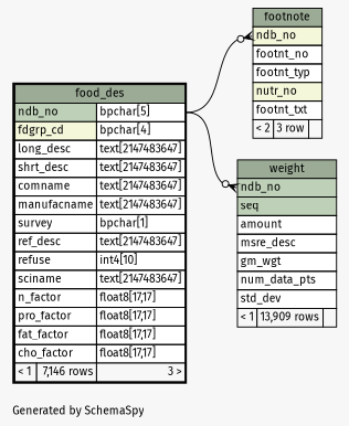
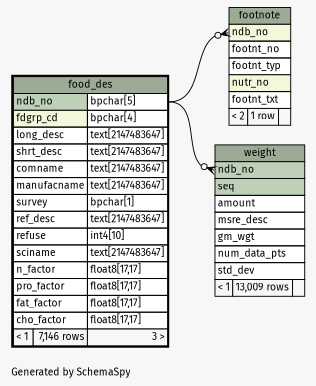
  digraph {
    bgcolor="#f7f7f7"
    fontname="Fira Sans"
    fontsize=11
    label="\nGenerated by SchemaSpy"
    labeljust=l
    nodesep=0.18
    rankdir=RL
    ranksep=0.46
    node [fontname="Fira Sans" fontsize=11 shape=plaintext]
    edge [arrowhead=none arrowsize=0.8 arrowtail=crowodot dir=back fontname="Fira Sans" headport="ndb_no.type:e" tailport="ndb_no:w"]
    n1 [label=<     <TABLE BORDER="2" CELLBORDER="1" CELLSPACING="0" BGCOLOR="#ffffff">       <TR><TD COLSPAN="3" BGCOLOR="#9bab96" ALIGN="CENTER">food_des</TD></TR>       <TR><TD PORT="ndb_no" COLSPAN="2" BGCOLOR="#bed1b8" ALIGN="LEFT">ndb_no</TD><TD PORT="ndb_no.type" ALIGN="LEFT">bpchar[5]</TD></TR>       <TR><TD PORT="fdgrp_cd" COLSPAN="2" BGCOLOR="#f4f7da" ALIGN="LEFT">fdgrp_cd</TD><TD PORT="fdgrp_cd.type" ALIGN="LEFT">bpchar[4]</TD></TR>       <TR><TD PORT="long_desc" COLSPAN="2" ALIGN="LEFT">long_desc</TD><TD PORT="long_desc.type" ALIGN="LEFT">text[2147483647]</TD></TR>       <TR><TD PORT="shrt_desc" COLSPAN="2" ALIGN="LEFT">shrt_desc</TD><TD PORT="shrt_desc.type" ALIGN="LEFT">text[2147483647]</TD></TR>       <TR><TD PORT="comname" COLSPAN="2" ALIGN="LEFT">comname</TD><TD PORT="comname.type" ALIGN="LEFT">text[2147483647]</TD></TR>       <TR><TD PORT="manufacname" COLSPAN="2" ALIGN="LEFT">manufacname</TD><TD PORT="manufacname.type" ALIGN="LEFT">text[2147483647]</TD></TR>       <TR><TD PORT="survey" COLSPAN="2" ALIGN="LEFT">survey</TD><TD PORT="survey.type" ALIGN="LEFT">bpchar[1]</TD></TR>       <TR><TD PORT="ref_desc" COLSPAN="2" ALIGN="LEFT">ref_desc</TD><TD PORT="ref_desc.type" ALIGN="LEFT">text[2147483647]</TD></TR>       <TR><TD PORT="refuse" COLSPAN="2" ALIGN="LEFT">refuse</TD><TD PORT="refuse.type" ALIGN="LEFT">int4[10]</TD></TR>       <TR><TD PORT="sciname" COLSPAN="2" ALIGN="LEFT">sciname</TD><TD PORT="sciname.type" ALIGN="LEFT">text[2147483647]</TD></TR>       <TR><TD PORT="n_factor" COLSPAN="2" ALIGN="LEFT">n_factor</TD><TD PORT="n_factor.type" ALIGN="LEFT">float8[17,17]</TD></TR>       <TR><TD PORT="pro_factor" COLSPAN="2" ALIGN="LEFT">pro_factor</TD><TD PORT="pro_factor.type" ALIGN="LEFT">float8[17,17]</TD></TR>       <TR><TD PORT="fat_factor" COLSPAN="2" ALIGN="LEFT">fat_factor</TD><TD PORT="fat_factor.type" ALIGN="LEFT">float8[17,17]</TD></TR>       <TR><TD PORT="cho_factor" COLSPAN="2" ALIGN="LEFT">cho_factor</TD><TD PORT="cho_factor.type" ALIGN="LEFT">float8[17,17]</TD></TR>       <TR><TD ALIGN="LEFT" BGCOLOR="#f7f7f7">&lt; 1</TD><TD ALIGN="RIGHT" BGCOLOR="#f7f7f7">7,146 rows</TD><TD ALIGN="RIGHT" BGCOLOR="#f7f7f7">3 &gt;</TD></TR>     </TABLE>>]
-   n2 [label=<     <TABLE BORDER="0" CELLBORDER="1" CELLSPACING="0" BGCOLOR="#ffffff">       <TR><TD COLSPAN="3" BGCOLOR="#9bab96" ALIGN="CENTER">footnote</TD></TR>       <TR><TD PORT="ndb_no" COLSPAN="3" BGCOLOR="#f4f7da" ALIGN="LEFT">ndb_no</TD></TR>       <TR><TD PORT="footnt_no" COLSPAN="3" ALIGN="LEFT">footnt_no</TD></TR>       <TR><TD PORT="footnt_typ" COLSPAN="3" ALIGN="LEFT">footnt_typ</TD></TR>       <TR><TD PORT="nutr_no" COLSPAN="3" BGCOLOR="#f4f7da" ALIGN="LEFT">nutr_no</TD></TR>       <TR><TD PORT="footnt_txt" COLSPAN="3" ALIGN="LEFT">footnt_txt</TD></TR>       <TR><TD ALIGN="LEFT" BGCOLOR="#f7f7f7">&lt; 2</TD><TD ALIGN="RIGHT" BGCOLOR="#f7f7f7">3 row</TD><TD ALIGN="RIGHT" BGCOLOR="#f7f7f7">  </TD></TR>     </TABLE>>]
-   n3 [label=<     <TABLE BORDER="0" CELLBORDER="1" CELLSPACING="0" BGCOLOR="#ffffff">       <TR><TD COLSPAN="3" BGCOLOR="#9bab96" ALIGN="CENTER">weight</TD></TR>       <TR><TD PORT="ndb_no" COLSPAN="3" BGCOLOR="#bed1b8" ALIGN="LEFT">ndb_no</TD></TR>       <TR><TD PORT="seq" COLSPAN="3" BGCOLOR="#bed1b8" ALIGN="LEFT">seq</TD></TR>       <TR><TD PORT="amount" COLSPAN="3" ALIGN="LEFT">amount</TD></TR>       <TR><TD PORT="msre_desc" COLSPAN="3" ALIGN="LEFT">msre_desc</TD></TR>       <TR><TD PORT="gm_wgt" COLSPAN="3" ALIGN="LEFT">gm_wgt</TD></TR>       <TR><TD PORT="num_data_pts" COLSPAN="3" ALIGN="LEFT">num_data_pts</TD></TR>       <TR><TD PORT="std_dev" COLSPAN="3" ALIGN="LEFT">std_dev</TD></TR>       <TR><TD ALIGN="LEFT" BGCOLOR="#f7f7f7">&lt; 1</TD><TD ALIGN="RIGHT" BGCOLOR="#f7f7f7">13,909 rows</TD><TD ALIGN="RIGHT" BGCOLOR="#f7f7f7">  </TD></TR>     </TABLE>>]
+   n2 [label=<     <TABLE BORDER="0" CELLBORDER="1" CELLSPACING="0" BGCOLOR="#ffffff">       <TR><TD COLSPAN="3" BGCOLOR="#9bab96" ALIGN="CENTER">footnote</TD></TR>       <TR><TD PORT="ndb_no" COLSPAN="3" BGCOLOR="#f4f7da" ALIGN="LEFT">ndb_no</TD></TR>       <TR><TD PORT="footnt_no" COLSPAN="3" ALIGN="LEFT">footnt_no</TD></TR>       <TR><TD PORT="footnt_typ" COLSPAN="3" ALIGN="LEFT">footnt_typ</TD></TR>       <TR><TD PORT="nutr_no" COLSPAN="3" BGCOLOR="#f4f7da" ALIGN="LEFT">nutr_no</TD></TR>       <TR><TD PORT="footnt_txt" COLSPAN="3" ALIGN="LEFT">footnt_txt</TD></TR>       <TR><TD ALIGN="LEFT" BGCOLOR="#f7f7f7">&lt; 2</TD><TD ALIGN="RIGHT" BGCOLOR="#f7f7f7">1 row</TD><TD ALIGN="RIGHT" BGCOLOR="#f7f7f7">  </TD></TR>     </TABLE>>]
+   n3 [label=<     <TABLE BORDER="0" CELLBORDER="1" CELLSPACING="0" BGCOLOR="#ffffff">       <TR><TD COLSPAN="3" BGCOLOR="#9bab96" ALIGN="CENTER">weight</TD></TR>       <TR><TD PORT="ndb_no" COLSPAN="3" BGCOLOR="#bed1b8" ALIGN="LEFT">ndb_no</TD></TR>       <TR><TD PORT="seq" COLSPAN="3" BGCOLOR="#bed1b8" ALIGN="LEFT">seq</TD></TR>       <TR><TD PORT="amount" COLSPAN="3" ALIGN="LEFT">amount</TD></TR>       <TR><TD PORT="msre_desc" COLSPAN="3" ALIGN="LEFT">msre_desc</TD></TR>       <TR><TD PORT="gm_wgt" COLSPAN="3" ALIGN="LEFT">gm_wgt</TD></TR>       <TR><TD PORT="num_data_pts" COLSPAN="3" ALIGN="LEFT">num_data_pts</TD></TR>       <TR><TD PORT="std_dev" COLSPAN="3" ALIGN="LEFT">std_dev</TD></TR>       <TR><TD ALIGN="LEFT" BGCOLOR="#f7f7f7">&lt; 1</TD><TD ALIGN="RIGHT" BGCOLOR="#f7f7f7">13,009 rows</TD><TD ALIGN="RIGHT" BGCOLOR="#f7f7f7">  </TD></TR>     </TABLE>>]
    n2 -> n1
    n3 -> n1
  }
